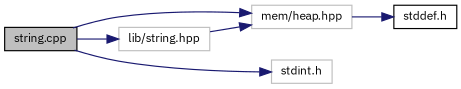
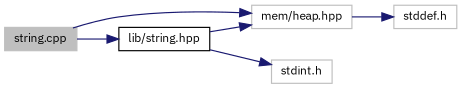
  digraph {
    fontname="IBM Plex Sans"
    rankdir=LR
    node [color=grey75 fillcolor=white fontname="IBM Plex Sans" fontsize=10 shape=record style=filled]
    edge [color=midnightblue fontname="IBM Plex Sans" fontsize=10 labelfontname=Helvetica labelfontsize=10 style=solid]
-   n1 [color=black fillcolor=grey75 fontcolor=black height=0.2 label="string.cpp" width=0.4]
-   n2 [height=0.2 label="lib/string.hpp" width=0.4]
+   n1 [fillcolor=grey75 fontcolor=black height=0.2 label="string.cpp" width=0.4]
+   n2 [color=black height=0.2 label="lib/string.hpp" width=0.4]
    n3 [height=0.2 label="mem/heap.hpp" width=0.4]
    n4 [height=0.2 label="stdint.h" width=0.4]
-   n5 [color=black height=0.2 label="stddef.h" width=0.4]
+   n5 [height=0.2 label="stddef.h" width=0.4]
    n1 -> n2
    n1 -> n3
    n2 -> n3
-   n1 -> n4
+   n2 -> n4
    n3 -> n5
  }
